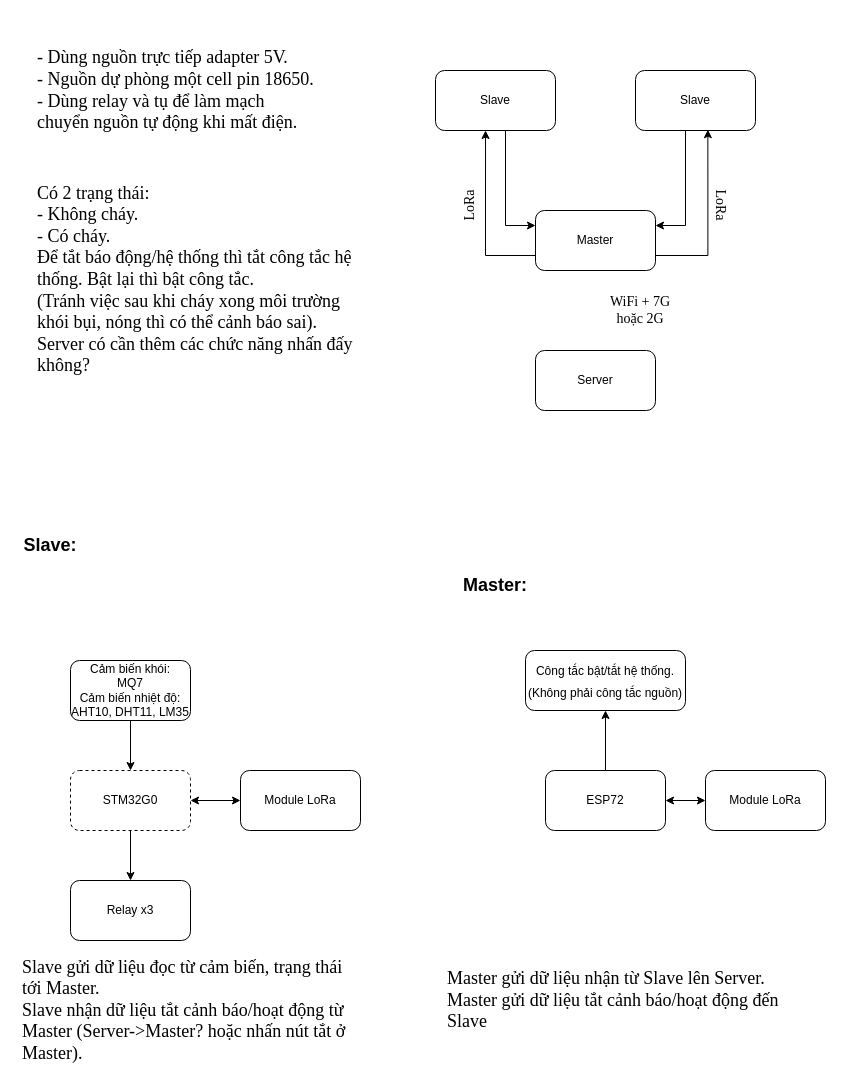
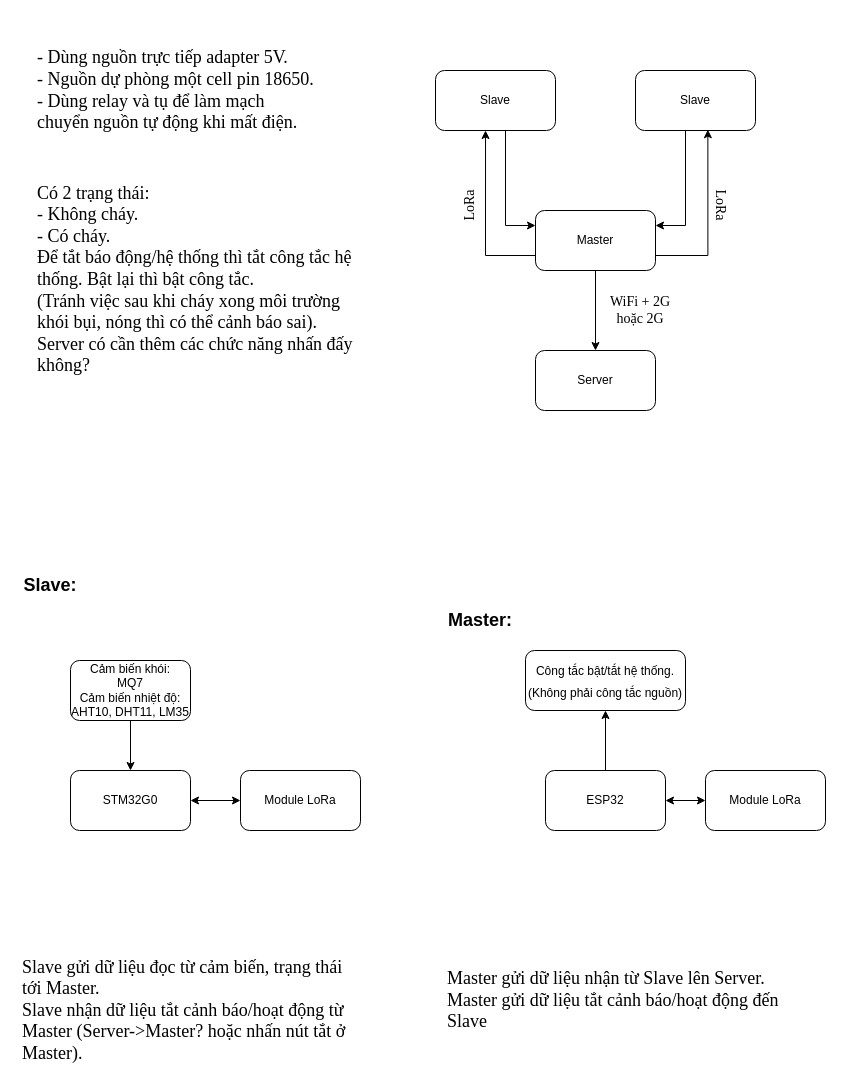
  <mxCell id="0" />
  <mxCell id="1" parent="0" />
+ <mxCell id="2" value="" style="edgeStyle=orthogonalEdgeStyle;rounded=0;orthogonalLoop=1;jettySize=auto;html=1;" parent="1" source="5" target="6" edge="1"><mxGeometry relative="1" as="geometry" /></mxCell>
  <mxCell id="3" style="edgeStyle=orthogonalEdgeStyle;rounded=0;orthogonalLoop=1;jettySize=auto;html=1;exitX=0;exitY=0.75;exitDx=0;exitDy=0;entryX=0.417;entryY=1;entryDx=0;entryDy=0;entryPerimeter=0;" parent="1" source="5" target="9" edge="1"><mxGeometry relative="1" as="geometry" /></mxCell>
  <mxCell id="4" style="edgeStyle=orthogonalEdgeStyle;rounded=0;orthogonalLoop=1;jettySize=auto;html=1;exitX=1;exitY=0.75;exitDx=0;exitDy=0;entryX=0.603;entryY=0.987;entryDx=0;entryDy=0;entryPerimeter=0;" parent="1" source="5" target="11" edge="1"><mxGeometry relative="1" as="geometry" /></mxCell>
  <mxCell id="5" value="Master" style="rounded=1;whiteSpace=wrap;html=1;" parent="1" vertex="1"><mxGeometry x="535" y="210" width="120" height="60" as="geometry" /></mxCell>
  <mxCell id="6" value="Server" style="rounded=1;whiteSpace=wrap;html=1;" parent="1" vertex="1"><mxGeometry x="535" y="350" width="120" height="60" as="geometry" /></mxCell>
  <mxCell id="7" value="LoRa" style="text;html=1;strokeColor=none;fillColor=none;align=center;verticalAlign=middle;whiteSpace=wrap;rounded=0;fontFamily=Times New Roman;fontSize=14;rotation=-90;" parent="1" vertex="1"><mxGeometry x="365" y="180" width="210" height="50" as="geometry" /></mxCell>
  <mxCell id="8" style="edgeStyle=orthogonalEdgeStyle;rounded=0;orthogonalLoop=1;jettySize=auto;html=1;entryX=0;entryY=0.25;entryDx=0;entryDy=0;" parent="1" source="9" target="5" edge="1"><mxGeometry relative="1" as="geometry"><Array as="points"><mxPoint x="505" y="225" /></Array></mxGeometry></mxCell>
  <mxCell id="9" value="Slave" style="rounded=1;whiteSpace=wrap;html=1;" parent="1" vertex="1"><mxGeometry x="435" y="70" width="120" height="60" as="geometry" /></mxCell>
  <mxCell id="10" style="edgeStyle=orthogonalEdgeStyle;rounded=0;orthogonalLoop=1;jettySize=auto;html=1;entryX=1;entryY=0.25;entryDx=0;entryDy=0;" parent="1" source="11" target="5" edge="1"><mxGeometry relative="1" as="geometry"><Array as="points"><mxPoint x="685" y="225" /></Array></mxGeometry></mxCell>
  <mxCell id="11" value="Slave" style="rounded=1;whiteSpace=wrap;html=1;" parent="1" vertex="1"><mxGeometry x="635" y="70" width="120" height="60" as="geometry" /></mxCell>
- <mxCell id="12" value="WiFi + 7G&lt;br&gt;hoặc 2G" style="text;html=1;strokeColor=none;fillColor=none;align=center;verticalAlign=middle;whiteSpace=wrap;rounded=0;fontFamily=Times New Roman;fontSize=14;" parent="1" vertex="1"><mxGeometry x="605" y="290" width="70" height="40" as="geometry" /></mxCell>
+ <mxCell id="12" value="WiFi + 2G&lt;br&gt;hoặc 2G" style="text;html=1;strokeColor=none;fillColor=none;align=center;verticalAlign=middle;whiteSpace=wrap;rounded=0;fontFamily=Times New Roman;fontSize=14;" parent="1" vertex="1"><mxGeometry x="605" y="290" width="70" height="40" as="geometry" /></mxCell>
  <mxCell id="13" value="LoRa" style="text;html=1;strokeColor=none;fillColor=none;align=center;verticalAlign=middle;whiteSpace=wrap;rounded=0;fontFamily=Times New Roman;fontSize=14;rotation=90;" parent="1" vertex="1"><mxGeometry x="615" y="180" width="210" height="50" as="geometry" /></mxCell>
  <mxCell id="14" value="&lt;font style=&quot;font-size: 18px;&quot;&gt;- Dùng nguồn&amp;nbsp;trực tiếp adapter 5V. &lt;br&gt;- Nguồn dự phòng một cell pin 18650.&lt;br&gt;- Dùng relay và tụ để làm mạch chuyển nguồn tự động khi mất điện.&lt;br&gt;&lt;/font&gt;" style="text;html=1;strokeColor=none;fillColor=none;align=left;verticalAlign=middle;whiteSpace=wrap;rounded=0;fontFamily=Times New Roman;fontSize=14;rotation=0;" parent="1" vertex="1"><mxGeometry x="35" y="20" width="280" height="140" as="geometry" /></mxCell>
- <mxCell id="15" value="" style="edgeStyle=orthogonalEdgeStyle;rounded=0;orthogonalLoop=1;jettySize=auto;html=1;fontSize=12;" parent="1" source="16" target="20" edge="1"><mxGeometry relative="1" as="geometry" /></mxCell>
- <mxCell id="16" value="STM32G0" style="rounded=1;whiteSpace=wrap;html=1;dashed=1;" parent="1" vertex="1"><mxGeometry x="70" y="770" width="120" height="60" as="geometry" /></mxCell>
+ <mxCell id="16" value="STM32G0" style="rounded=1;whiteSpace=wrap;html=1;" parent="1" vertex="1"><mxGeometry x="70" y="770" width="120" height="60" as="geometry" /></mxCell>
  <mxCell id="17" value="" style="edgeStyle=orthogonalEdgeStyle;rounded=0;orthogonalLoop=1;jettySize=auto;html=1;fontSize=12;" parent="1" source="18" target="16" edge="1"><mxGeometry relative="1" as="geometry" /></mxCell>
  <mxCell id="18" value="Cảm biến khói:&lt;br&gt;MQ7&lt;br&gt;Cảm biến nhiệt độ:&lt;br&gt;AHT10, DHT11, LM35" style="rounded=1;whiteSpace=wrap;html=1;" parent="1" vertex="1"><mxGeometry x="70" y="660" width="120" height="60" as="geometry" /></mxCell>
  <mxCell id="19" value="Module LoRa" style="rounded=1;whiteSpace=wrap;html=1;" parent="1" vertex="1"><mxGeometry x="240" y="770" width="120" height="60" as="geometry" /></mxCell>
- <mxCell id="20" value="Relay x3" style="rounded=1;whiteSpace=wrap;html=1;" parent="1" vertex="1"><mxGeometry x="70" y="880" width="120" height="60" as="geometry" /></mxCell>
- <mxCell id="21" value="&lt;b&gt;&lt;font style=&quot;font-size: 18px;&quot;&gt;Slave:&lt;/font&gt;&lt;/b&gt;" style="text;html=1;strokeColor=none;fillColor=none;align=center;verticalAlign=middle;whiteSpace=wrap;rounded=0;" parent="1" vertex="1"><mxGeometry x="20" y="530" width="60" height="30" as="geometry" /></mxCell>
+ <mxCell id="21" value="&lt;b&gt;&lt;font style=&quot;font-size: 18px;&quot;&gt;Slave:&lt;/font&gt;&lt;/b&gt;" style="text;html=1;strokeColor=none;fillColor=none;align=center;verticalAlign=middle;whiteSpace=wrap;rounded=0;" parent="1" vertex="1"><mxGeometry x="20" y="570" width="60" height="30" as="geometry" /></mxCell>
  <mxCell id="22" value="" style="edgeStyle=orthogonalEdgeStyle;rounded=0;orthogonalLoop=1;jettySize=auto;html=1;fontSize=12;" parent="1" source="23" target="25" edge="1"><mxGeometry relative="1" as="geometry" /></mxCell>
- <mxCell id="23" value="ESP72" style="rounded=1;whiteSpace=wrap;html=1;" parent="1" vertex="1"><mxGeometry x="545" y="770" width="120" height="60" as="geometry" /></mxCell>
- <mxCell id="24" value="&lt;b&gt;&lt;font style=&quot;font-size: 18px;&quot;&gt;Master:&lt;/font&gt;&lt;/b&gt;" style="text;html=1;strokeColor=none;fillColor=none;align=center;verticalAlign=middle;whiteSpace=wrap;rounded=0;" parent="1" vertex="1"><mxGeometry x="465" y="570" width="60" height="30" as="geometry" /></mxCell>
+ <mxCell id="23" value="ESP32" style="rounded=1;whiteSpace=wrap;html=1;" parent="1" vertex="1"><mxGeometry x="545" y="770" width="120" height="60" as="geometry" /></mxCell>
+ <mxCell id="24" value="&lt;b&gt;&lt;font style=&quot;font-size: 18px;&quot;&gt;Master:&lt;/font&gt;&lt;/b&gt;" style="text;html=1;strokeColor=none;fillColor=none;align=center;verticalAlign=middle;whiteSpace=wrap;rounded=0;" parent="1" vertex="1"><mxGeometry x="450" y="605" width="60" height="30" as="geometry" /></mxCell>
  <mxCell id="25" value="&lt;font style=&quot;font-size: 12px;&quot;&gt;Công tắc bật/tắt hệ thống.&lt;br&gt;(Không phải công tắc nguồn)&lt;br&gt;&lt;/font&gt;" style="rounded=1;whiteSpace=wrap;html=1;fontSize=18;" parent="1" vertex="1"><mxGeometry x="525" y="650" width="160" height="60" as="geometry" /></mxCell>
  <mxCell id="26" value="&lt;font style=&quot;font-size: 18px;&quot;&gt;Slave gửi dữ liệu đọc từ cảm biến, trạng thái tới Master.&lt;br&gt;Slave nhận dữ liệu tắt cảnh báo/hoạt động từ Master (Server-&amp;gt;Master? hoặc nhấn nút tắt ở Master).&lt;br&gt;&lt;/font&gt;" style="text;html=1;strokeColor=none;fillColor=none;align=left;verticalAlign=middle;whiteSpace=wrap;rounded=0;fontFamily=Times New Roman;fontSize=14;rotation=0;" parent="1" vertex="1"><mxGeometry x="20" y="960" width="335" height="100" as="geometry" /></mxCell>
  <mxCell id="27" value="&lt;font style=&quot;font-size: 18px;&quot;&gt;Có 2 trạng thái:&lt;br&gt;- Không cháy.&lt;br&gt;- Có cháy.&lt;br&gt;Để tắt báo động/hệ thống thì tắt công tắc hệ thống. Bật lại thì bật công tắc.&amp;nbsp;&lt;br&gt;(Tránh việc sau khi cháy xong môi trường khói bụi, nóng thì có thể cảnh báo sai).&lt;br&gt;Server có cần thêm các chức năng nhấn đấy không?&lt;br&gt;&lt;br&gt;&lt;/font&gt;" style="text;html=1;strokeColor=none;fillColor=none;align=left;verticalAlign=middle;whiteSpace=wrap;rounded=0;fontFamily=Times New Roman;fontSize=14;rotation=0;" parent="1" vertex="1"><mxGeometry x="35" y="160" width="330" height="260" as="geometry" /></mxCell>
  <mxCell id="28" value="&lt;font style=&quot;font-size: 18px;&quot;&gt;Master gửi dữ liệu nhận từ Slave lên Server.&lt;br&gt;Master gửi dữ liệu tắt cảnh báo/hoạt động đến Slave&lt;br&gt;&lt;/font&gt;" style="text;html=1;strokeColor=none;fillColor=none;align=left;verticalAlign=middle;whiteSpace=wrap;rounded=0;fontFamily=Times New Roman;fontSize=14;rotation=0;" parent="1" vertex="1"><mxGeometry x="445" y="950" width="335" height="100" as="geometry" /></mxCell>
  <mxCell id="29" value="" style="endArrow=classic;startArrow=classic;html=1;rounded=0;exitX=1;exitY=0.5;exitDx=0;exitDy=0;entryX=0;entryY=0.5;entryDx=0;entryDy=0;" edge="1" parent="1" source="16" target="19"><mxGeometry width="50" height="50" relative="1" as="geometry"><mxPoint x="405" y="720" as="sourcePoint" /><mxPoint x="455" y="670" as="targetPoint" /></mxGeometry></mxCell>
  <mxCell id="30" value="Module LoRa" style="rounded=1;whiteSpace=wrap;html=1;" vertex="1" parent="1"><mxGeometry x="705" y="770" width="120" height="60" as="geometry" /></mxCell>
  <mxCell id="31" value="" style="endArrow=classic;startArrow=classic;html=1;rounded=0;exitX=1;exitY=0.5;exitDx=0;exitDy=0;entryX=0;entryY=0.5;entryDx=0;entryDy=0;" edge="1" parent="1" source="23" target="30"><mxGeometry width="50" height="50" relative="1" as="geometry"><mxPoint x="405" y="820" as="sourcePoint" /><mxPoint x="455" y="770" as="targetPoint" /></mxGeometry></mxCell>
